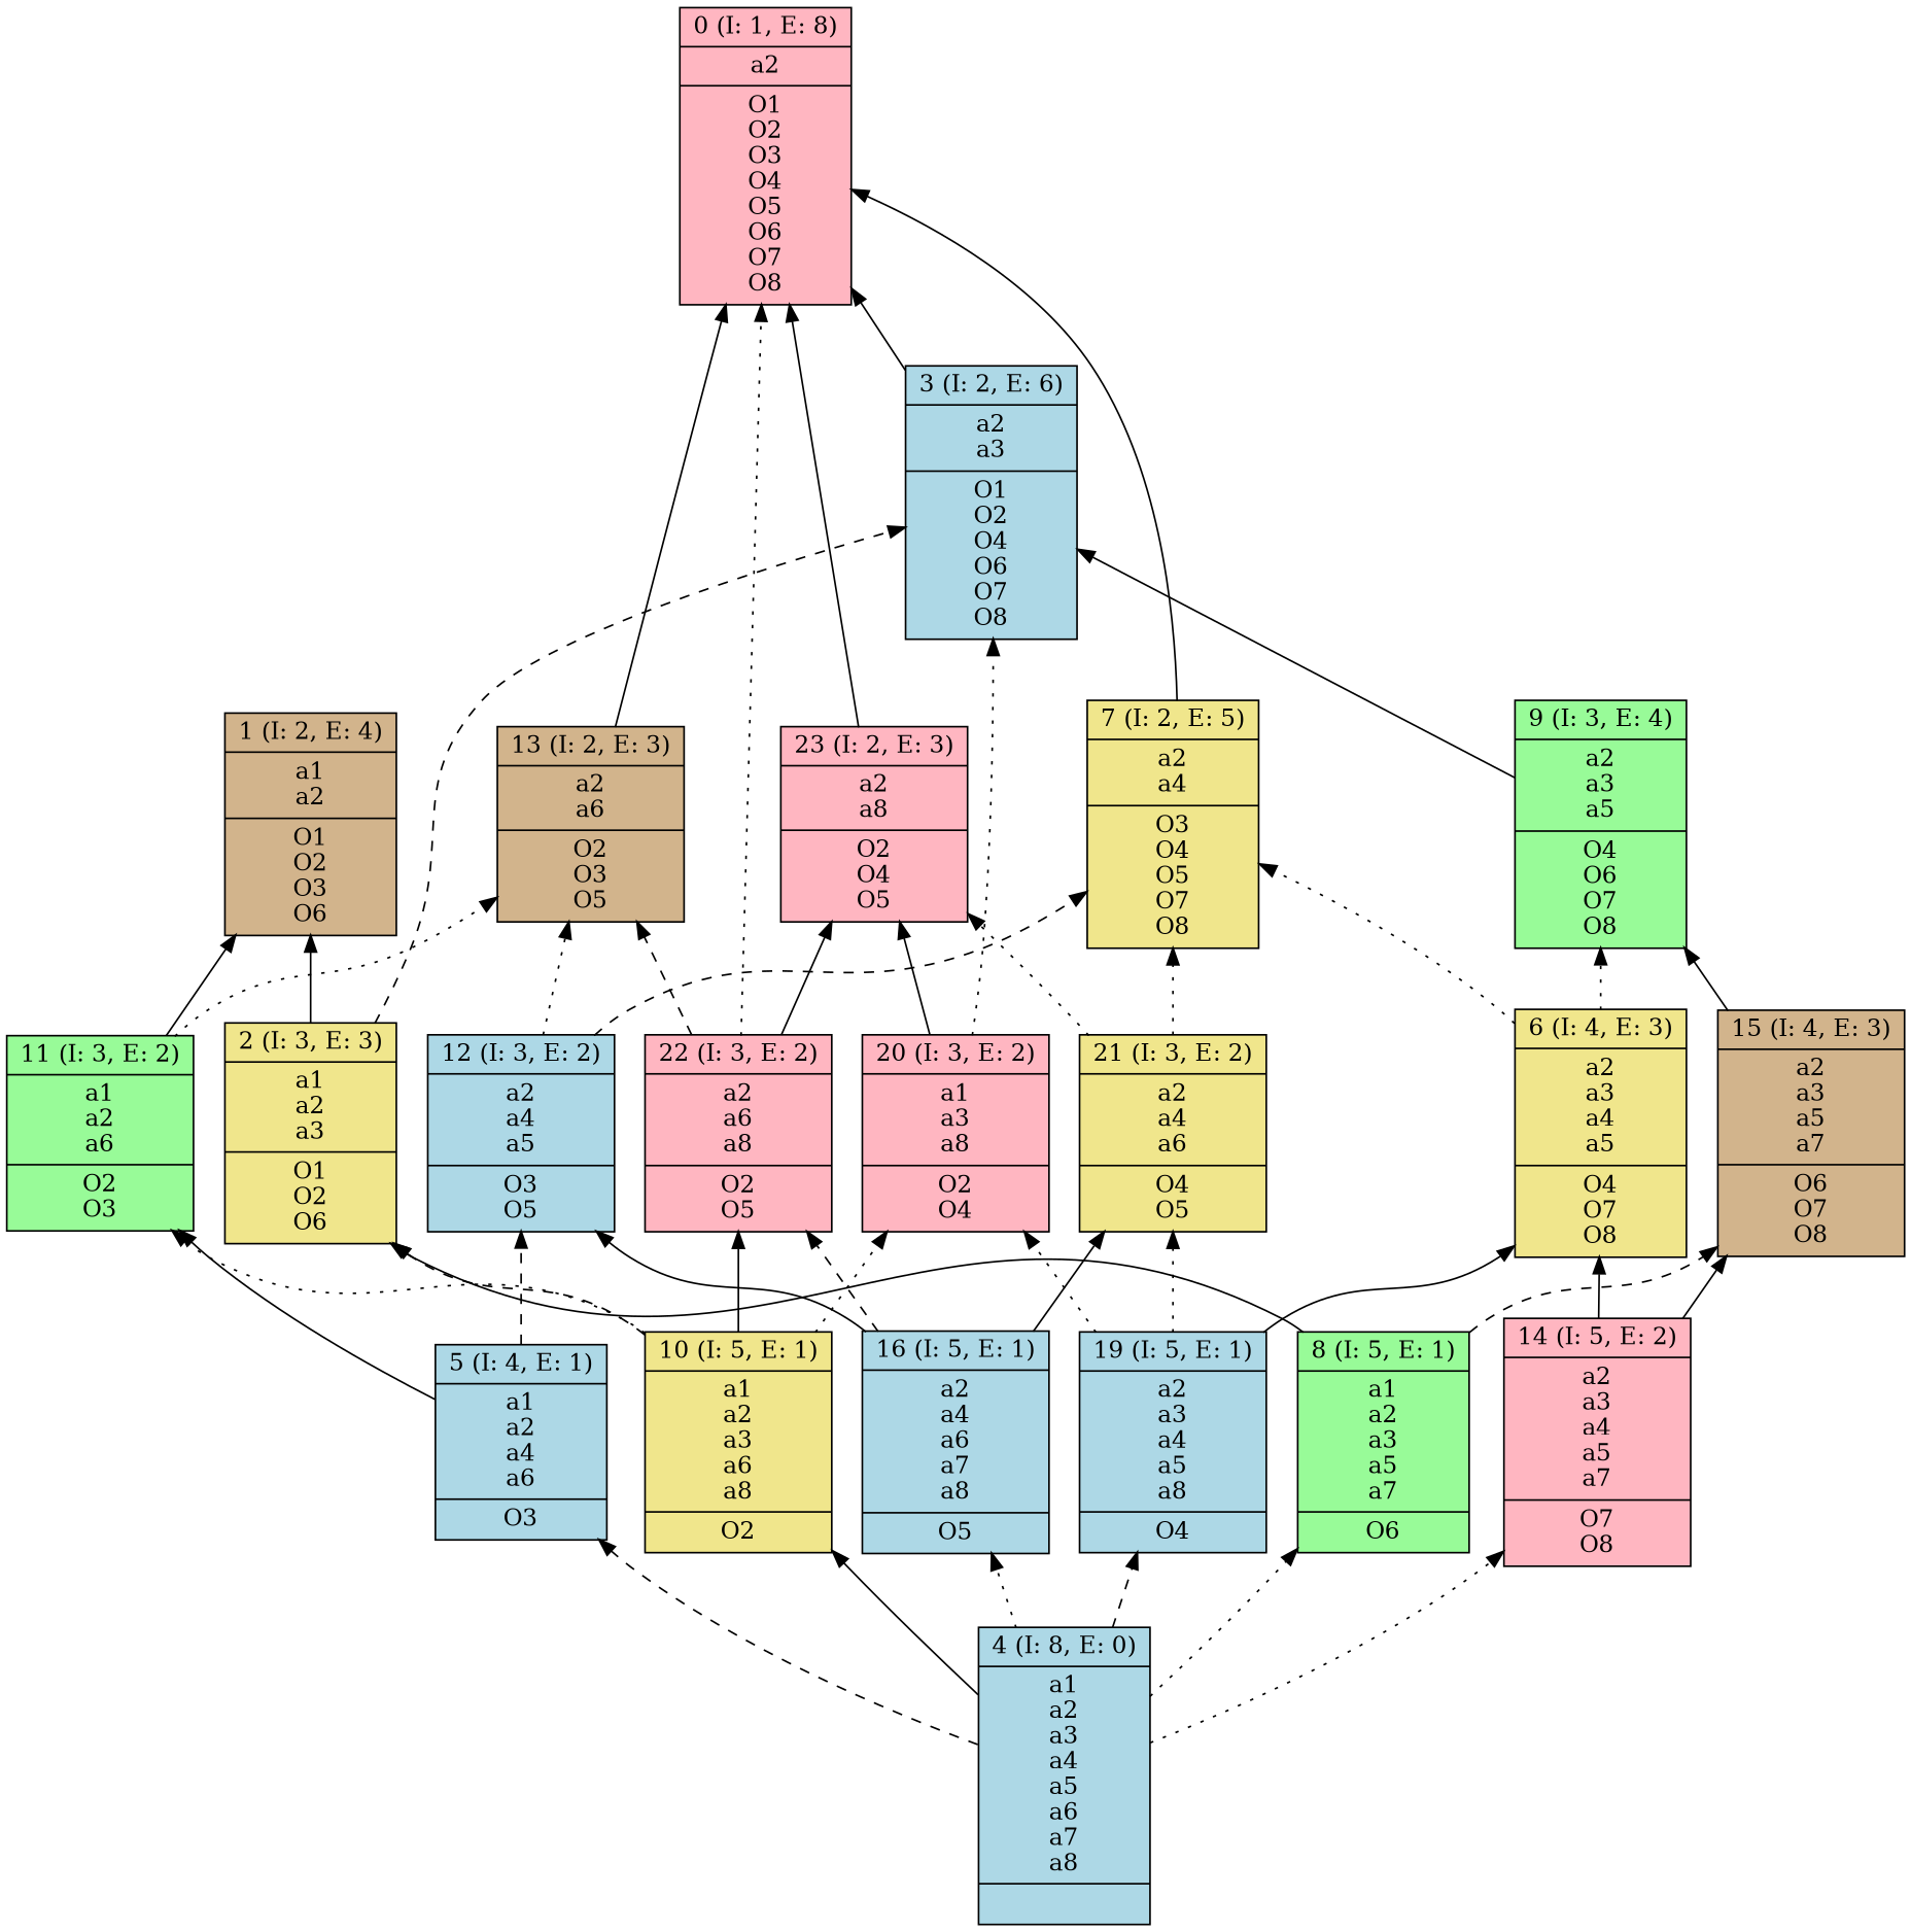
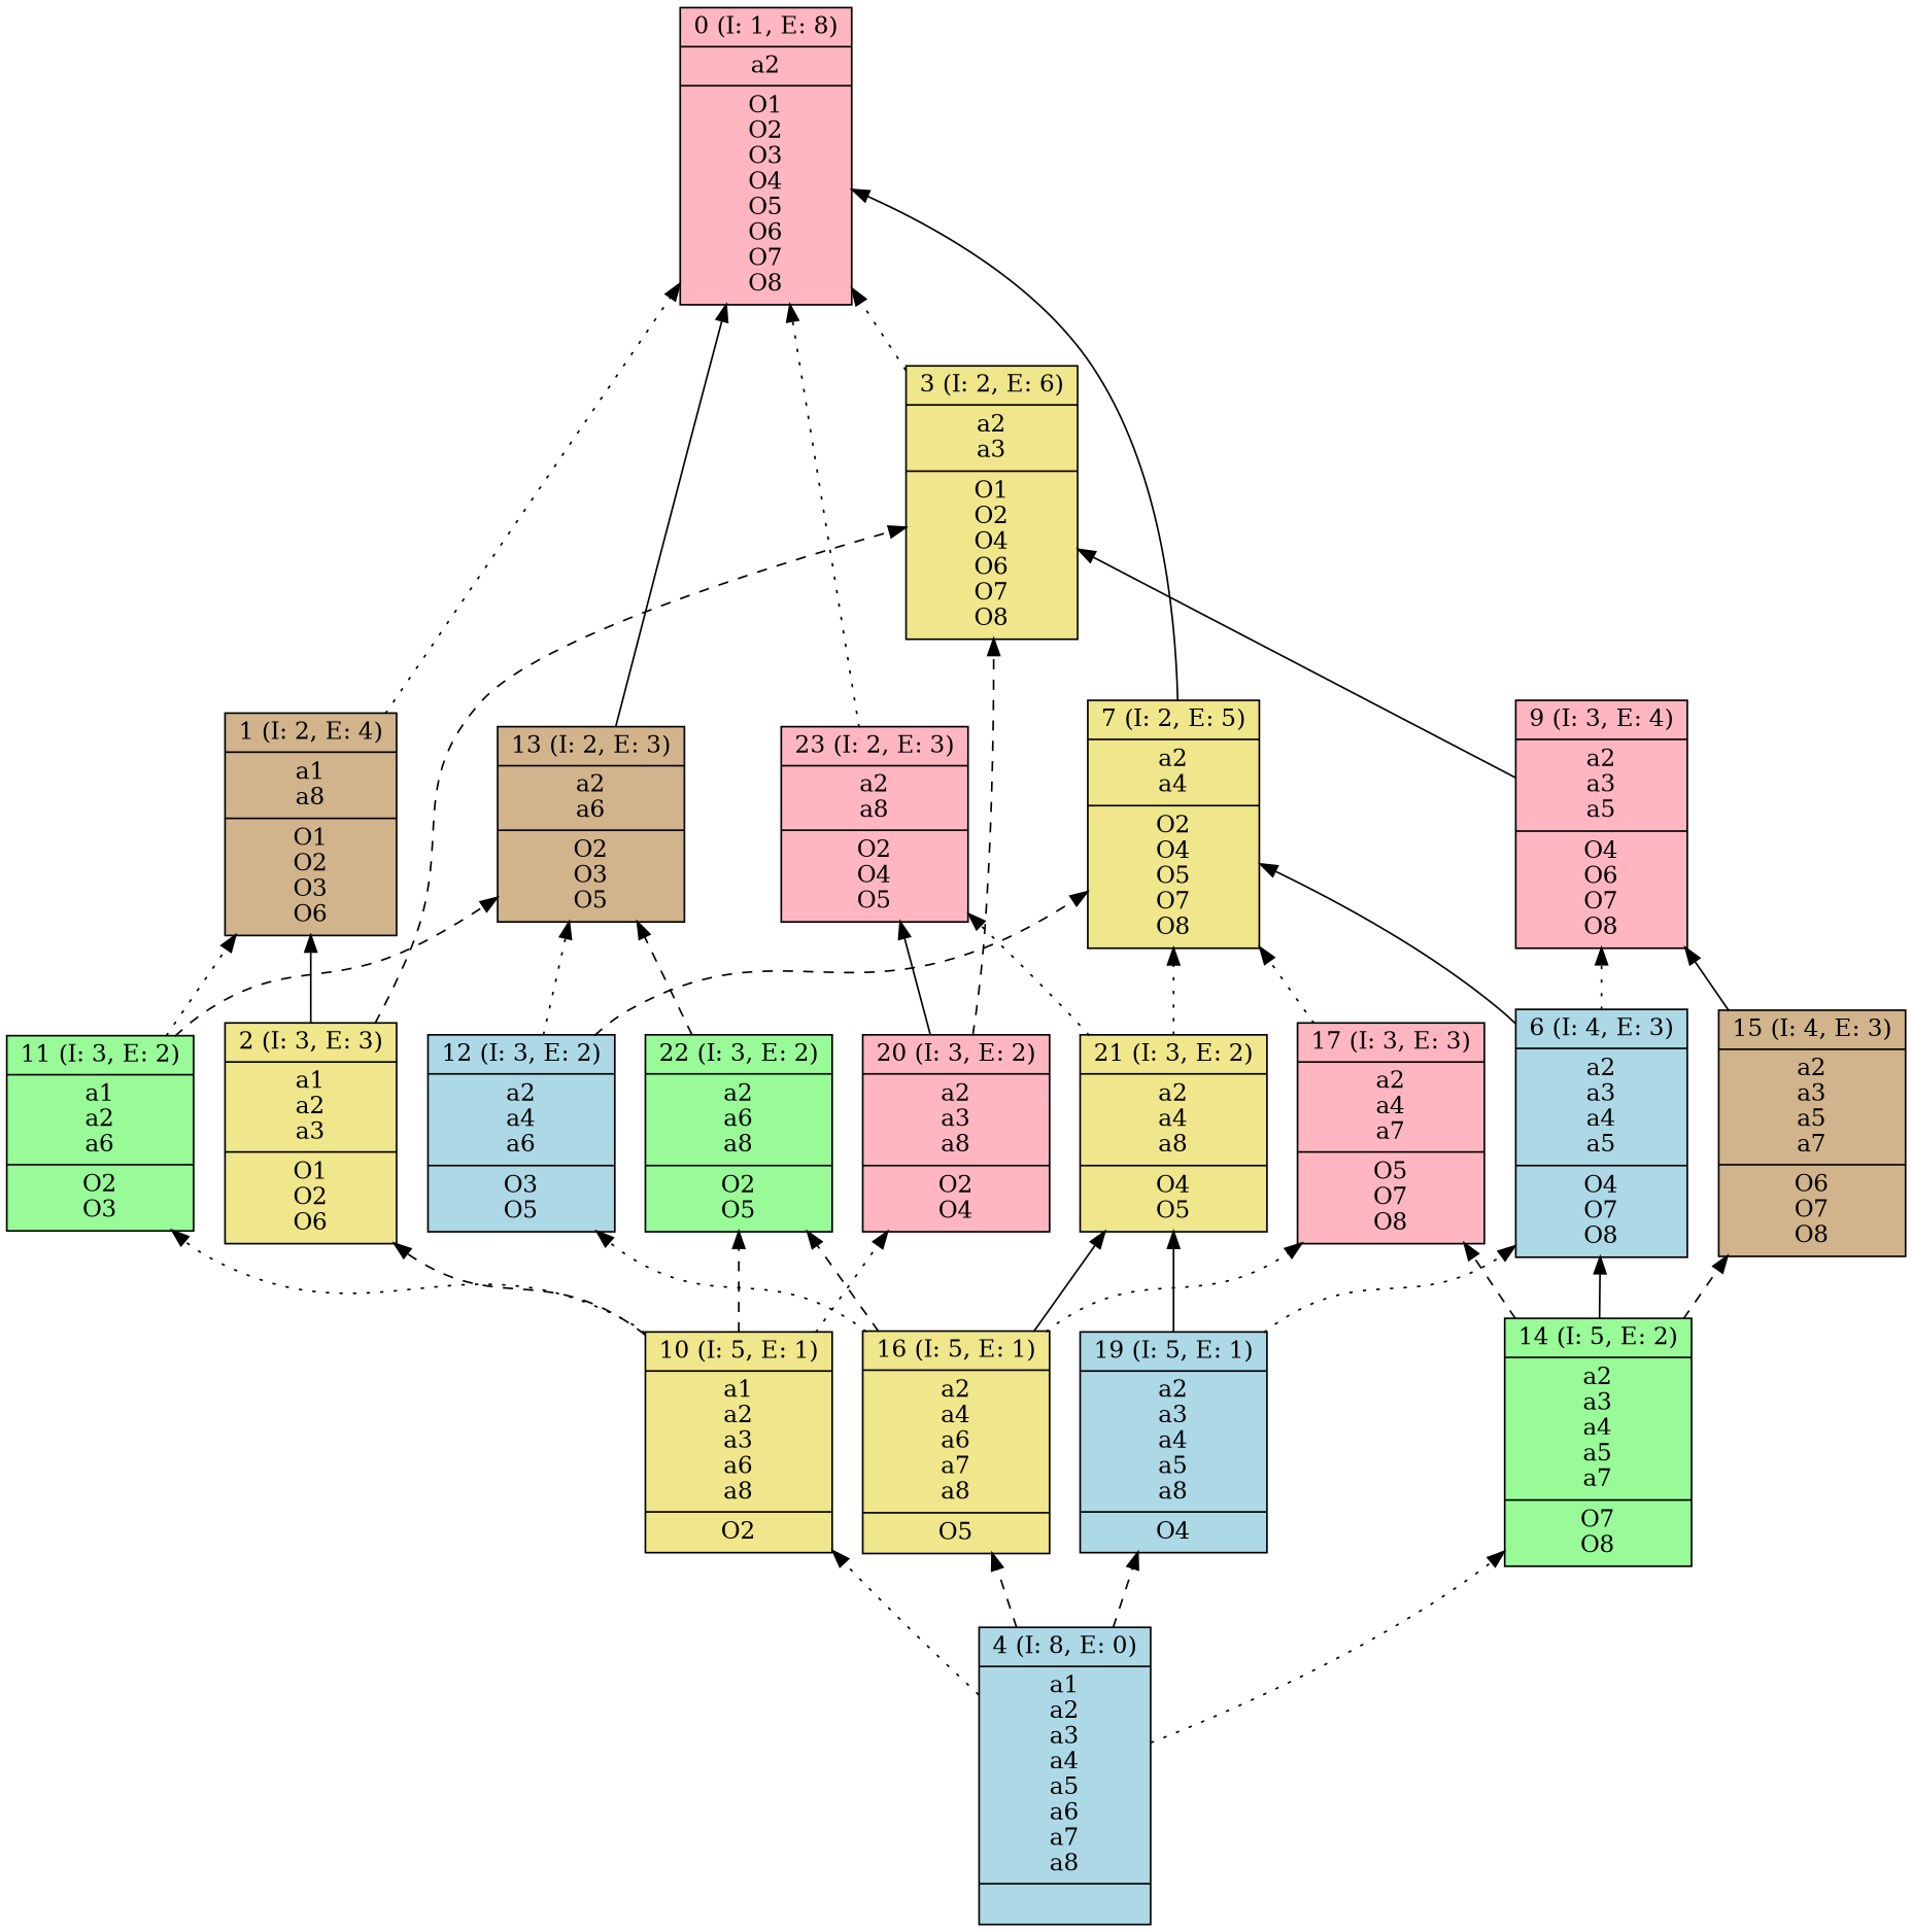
  digraph {
    rankdir=BT
    node [fillcolor=khaki shape=record style=filled]
    edge [style=dotted]
    n1 [fillcolor=lightpink label="{0 (I: 1, E: 8)|a2\n|O1\nO2\nO3\nO4\nO5\nO6\nO7\nO8\n}"]
-   n2 [fillcolor=tan label="{1 (I: 2, E: 4)|a1\na2\n|O1\nO2\nO3\nO6\n}"]
+   n2 [fillcolor=tan label="{1 (I: 2, E: 4)|a1\na8\n|O1\nO2\nO3\nO6\n}"]
    n3 [label="{2 (I: 3, E: 3)|a1\na2\na3\n|O1\nO2\nO6\n}"]
-   n4 [fillcolor=lightblue label="{3 (I: 2, E: 6)|a2\na3\n|O1\nO2\nO4\nO6\nO7\nO8\n}"]
+   n4 [label="{3 (I: 2, E: 6)|a2\na3\n|O1\nO2\nO4\nO6\nO7\nO8\n}"]
    n5 [fillcolor=lightblue label="{4 (I: 8, E: 0)|a1\na2\na3\na4\na5\na6\na7\na8\n|}"]
-   n6 [fillcolor=lightblue label="{5 (I: 4, E: 1)|a1\na2\na4\na6\n|O3\n}"]
-   n7 [fillcolor=palegreen label="{8 (I: 5, E: 1)|a1\na2\na3\na5\na7\n|O6\n}"]
    n8 [label="{10 (I: 5, E: 1)|a1\na2\na3\na6\na8\n|O2\n}"]
-   n9 [fillcolor=lightpink label="{14 (I: 5, E: 2)|a2\na3\na4\na5\na7\n|O7\nO8\n}"]
-   n10 [fillcolor=lightblue label="{16 (I: 5, E: 1)|a2\na4\na6\na7\na8\n|O5\n}"]
+   n9 [fillcolor=palegreen label="{14 (I: 5, E: 2)|a2\na3\na4\na5\na7\n|O7\nO8\n}"]
+   n10 [label="{16 (I: 5, E: 1)|a2\na4\na6\na7\na8\n|O5\n}"]
    n11 [fillcolor=lightblue label="{19 (I: 5, E: 1)|a2\na3\na4\na5\na8\n|O4\n}"]
    n12 [fillcolor=palegreen label="{11 (I: 3, E: 2)|a1\na2\na6\n|O2\nO3\n}"]
-   n13 [fillcolor=lightblue label="{12 (I: 3, E: 2)|a2\na4\na5\n|O3\nO5\n}"]
+   n13 [fillcolor=lightblue label="{12 (I: 3, E: 2)|a2\na4\na6\n|O3\nO5\n}"]
    n14 [fillcolor=tan label="{15 (I: 4, E: 3)|a2\na3\na5\na7\n|O6\nO7\nO8\n}"]
-   n15 [fillcolor=lightpink label="{20 (I: 3, E: 2)|a1\na3\na8\n|O2\nO4\n}"]
-   n16 [fillcolor=lightpink label="{22 (I: 3, E: 2)|a2\na6\na8\n|O2\nO5\n}"]
-   n17 [label="{6 (I: 4, E: 3)|a2\na3\na4\na5\n|O4\nO7\nO8\n}"]
-   n19 [label="{21 (I: 3, E: 2)|a2\na4\na6\n|O4\nO5\n}"]
+   n15 [fillcolor=lightpink label="{20 (I: 3, E: 2)|a2\na3\na8\n|O2\nO4\n}"]
+   n16 [fillcolor=palegreen label="{22 (I: 3, E: 2)|a2\na6\na8\n|O2\nO5\n}"]
+   n17 [fillcolor=lightblue label="{6 (I: 4, E: 3)|a2\na3\na4\na5\n|O4\nO7\nO8\n}"]
+   n18 [fillcolor=lightpink label="{17 (I: 3, E: 3)|a2\na4\na7\n|O5\nO7\nO8\n}"]
+   n19 [label="{21 (I: 3, E: 2)|a2\na4\na8\n|O4\nO5\n}"]
    n20 [fillcolor=tan label="{13 (I: 2, E: 3)|a2\na6\n|O2\nO3\nO5\n}"]
-   n21 [label="{7 (I: 2, E: 5)|a2\na4\n|O3\nO4\nO5\nO7\nO8\n}"]
-   n22 [fillcolor=palegreen label="{9 (I: 3, E: 4)|a2\na3\na5\n|O4\nO6\nO7\nO8\n}"]
+   n21 [label="{7 (I: 2, E: 5)|a2\na4\n|O2\nO4\nO5\nO7\nO8\n}"]
+   n22 [fillcolor=lightpink label="{9 (I: 3, E: 4)|a2\na3\na5\n|O4\nO6\nO7\nO8\n}"]
    n23 [fillcolor=lightpink label="{23 (I: 2, E: 3)|a2\na8\n|O2\nO4\nO5\n}"]
-   n16 -> n1
+   n2 -> n1
    n3 -> n2 [style=solid]
    n3 -> n4 [style=dashed]
-   n4 -> n1 [style=solid]
-   n5 -> n6 [style=dashed]
-   n5 -> n7
-   n5 -> n8 [style=solid]
+   n4 -> n1
+   n5 -> n8
    n5 -> n9
-   n5 -> n10
+   n5 -> n10 [style=dashed]
    n5 -> n11 [style=dashed]
-   n6 -> n12 [style=solid]
-   n6 -> n13 [style=dashed]
-   n7 -> n3 [style=solid]
-   n7 -> n14 [style=dashed]
    n8 -> n3 [style=dashed]
    n8 -> n12
    n8 -> n15
-   n8 -> n16 [style=solid]
-   n9 -> n14 [style=solid]
+   n8 -> n16 [style=dashed]
+   n9 -> n14 [style=dashed]
    n9 -> n17 [style=solid]
-   n10 -> n13 [style=solid]
+   n9 -> n18 [style=dashed]
+   n10 -> n13
    n10 -> n16 [style=dashed]
+   n10 -> n18
    n10 -> n19 [style=solid]
-   n11 -> n15
-   n11 -> n17 [style=solid]
-   n11 -> n19
-   n12 -> n2 [style=solid]
-   n12 -> n20
+   n11 -> n17
+   n11 -> n19 [style=solid]
+   n12 -> n2
+   n12 -> n20 [style=dashed]
    n13 -> n20
    n13 -> n21 [style=dashed]
    n14 -> n22 [style=solid]
-   n15 -> n4
+   n15 -> n4 [style=dashed]
    n15 -> n23 [style=solid]
    n16 -> n20 [style=dashed]
-   n16 -> n23 [style=solid]
-   n17 -> n21
+   n17 -> n21 [style=solid]
    n17 -> n22
+   n18 -> n21
    n19 -> n21
    n19 -> n23
    n20 -> n1 [style=solid]
    n21 -> n1 [style=solid]
    n22 -> n4 [style=solid]
-   n23 -> n1 [style=solid]
+   n23 -> n1
  }
